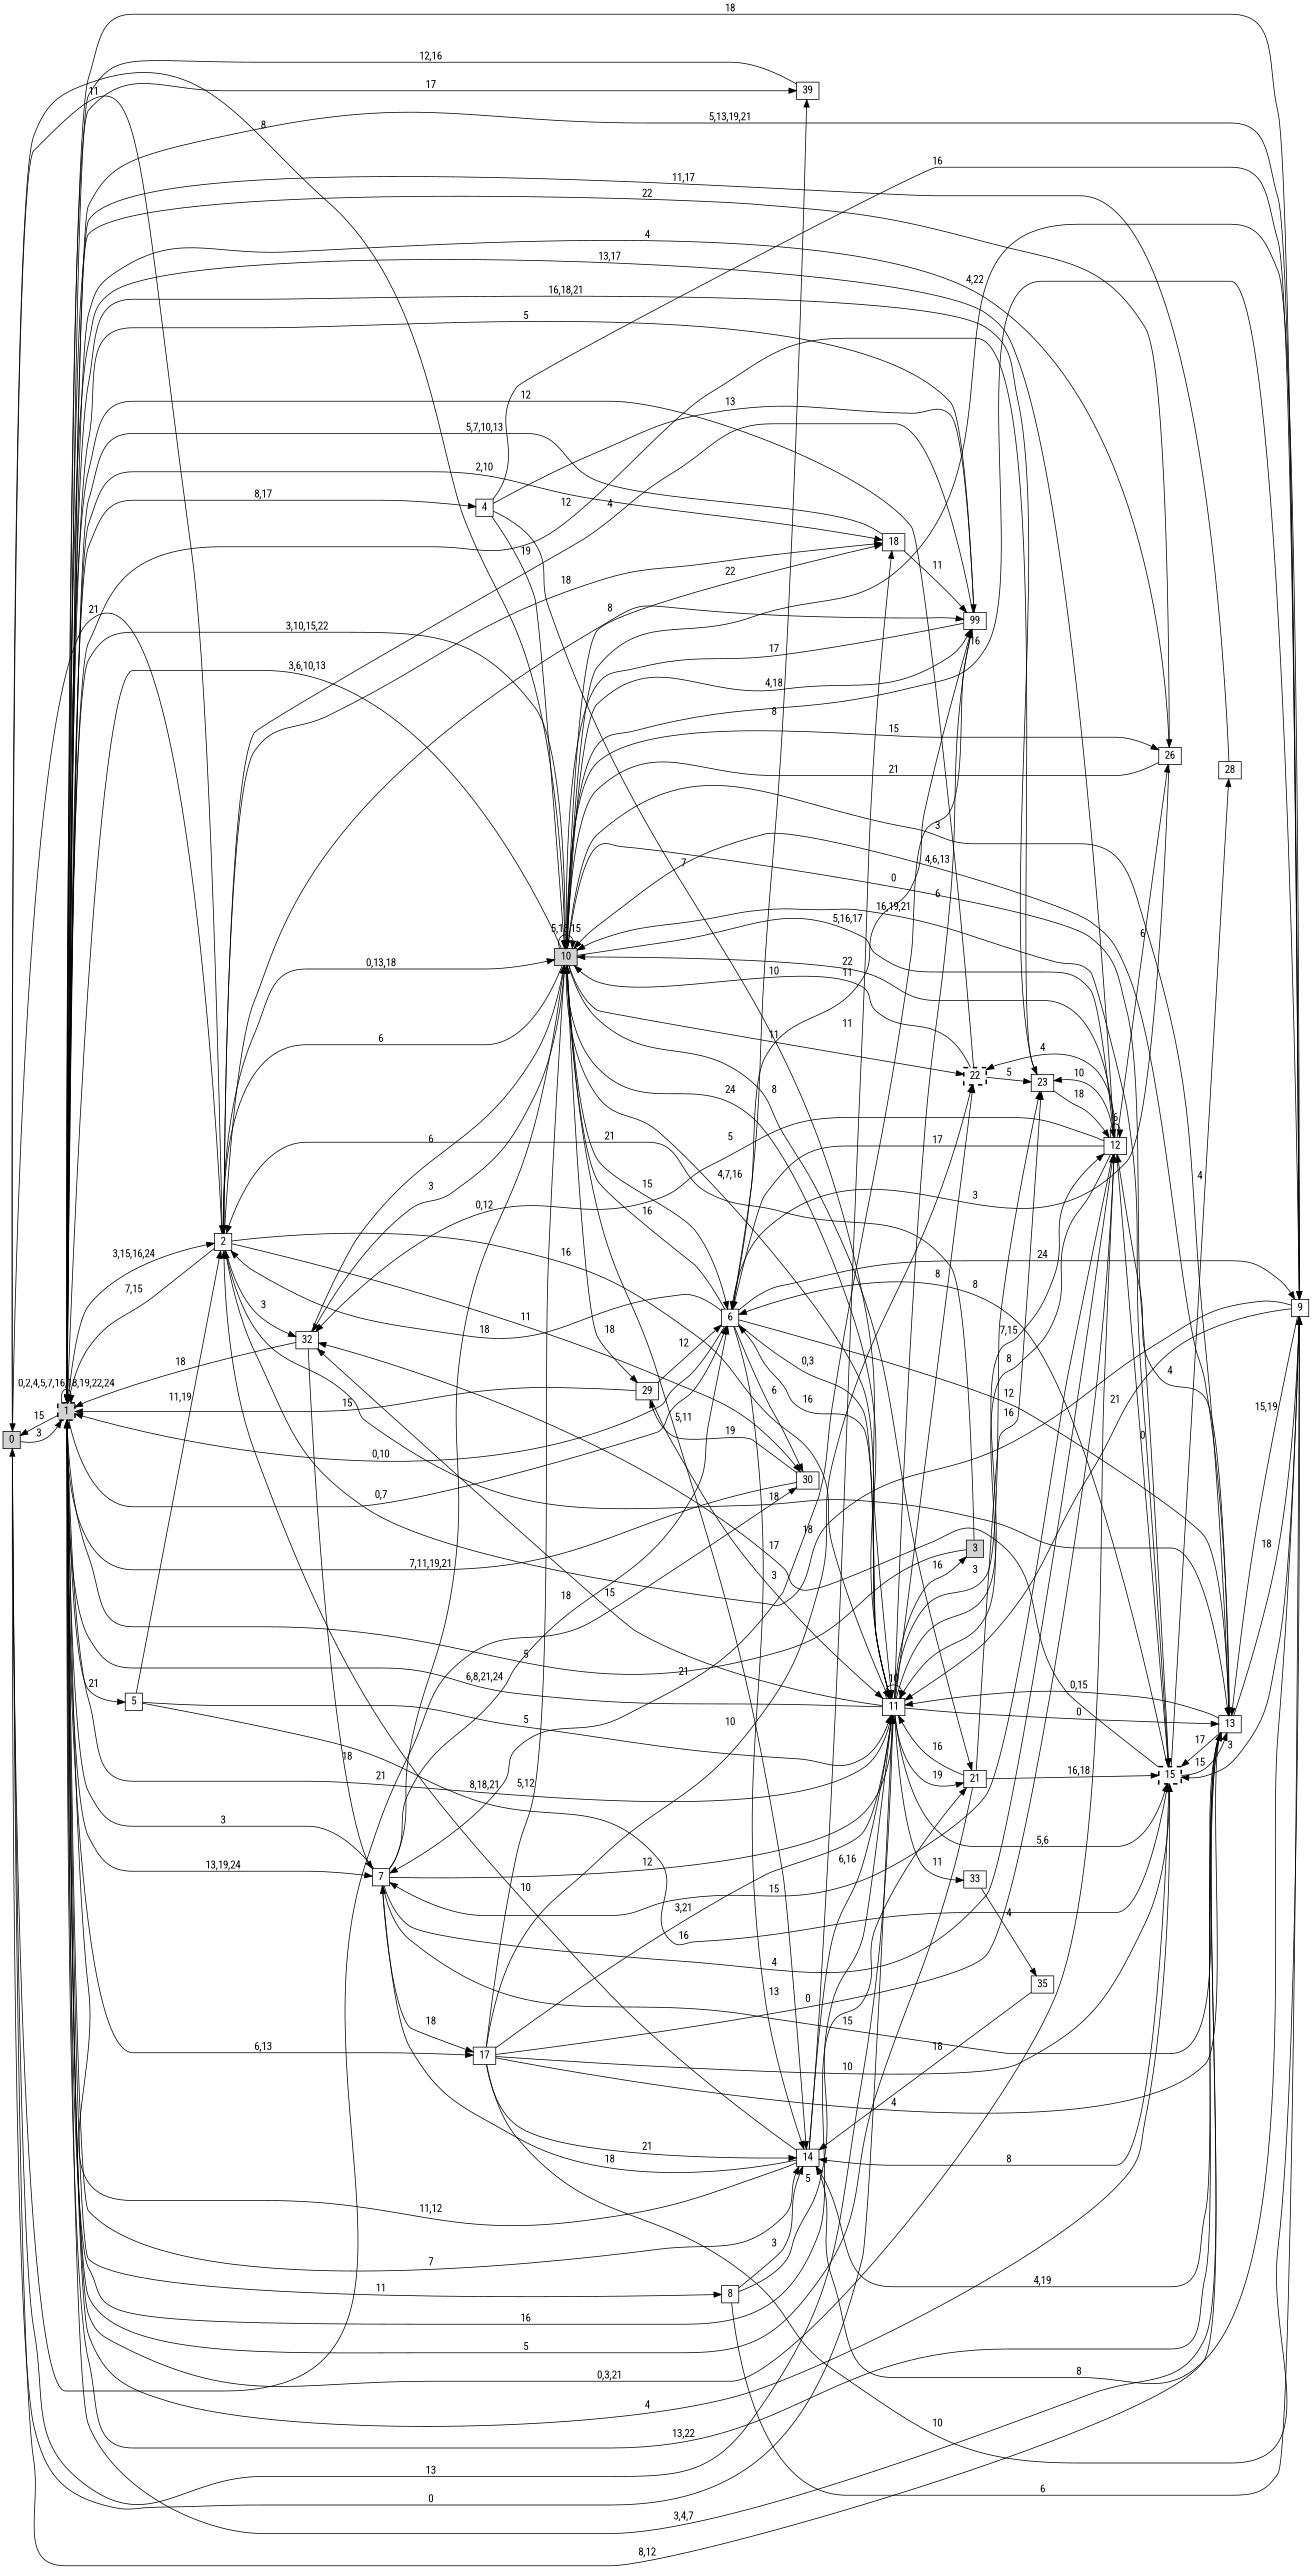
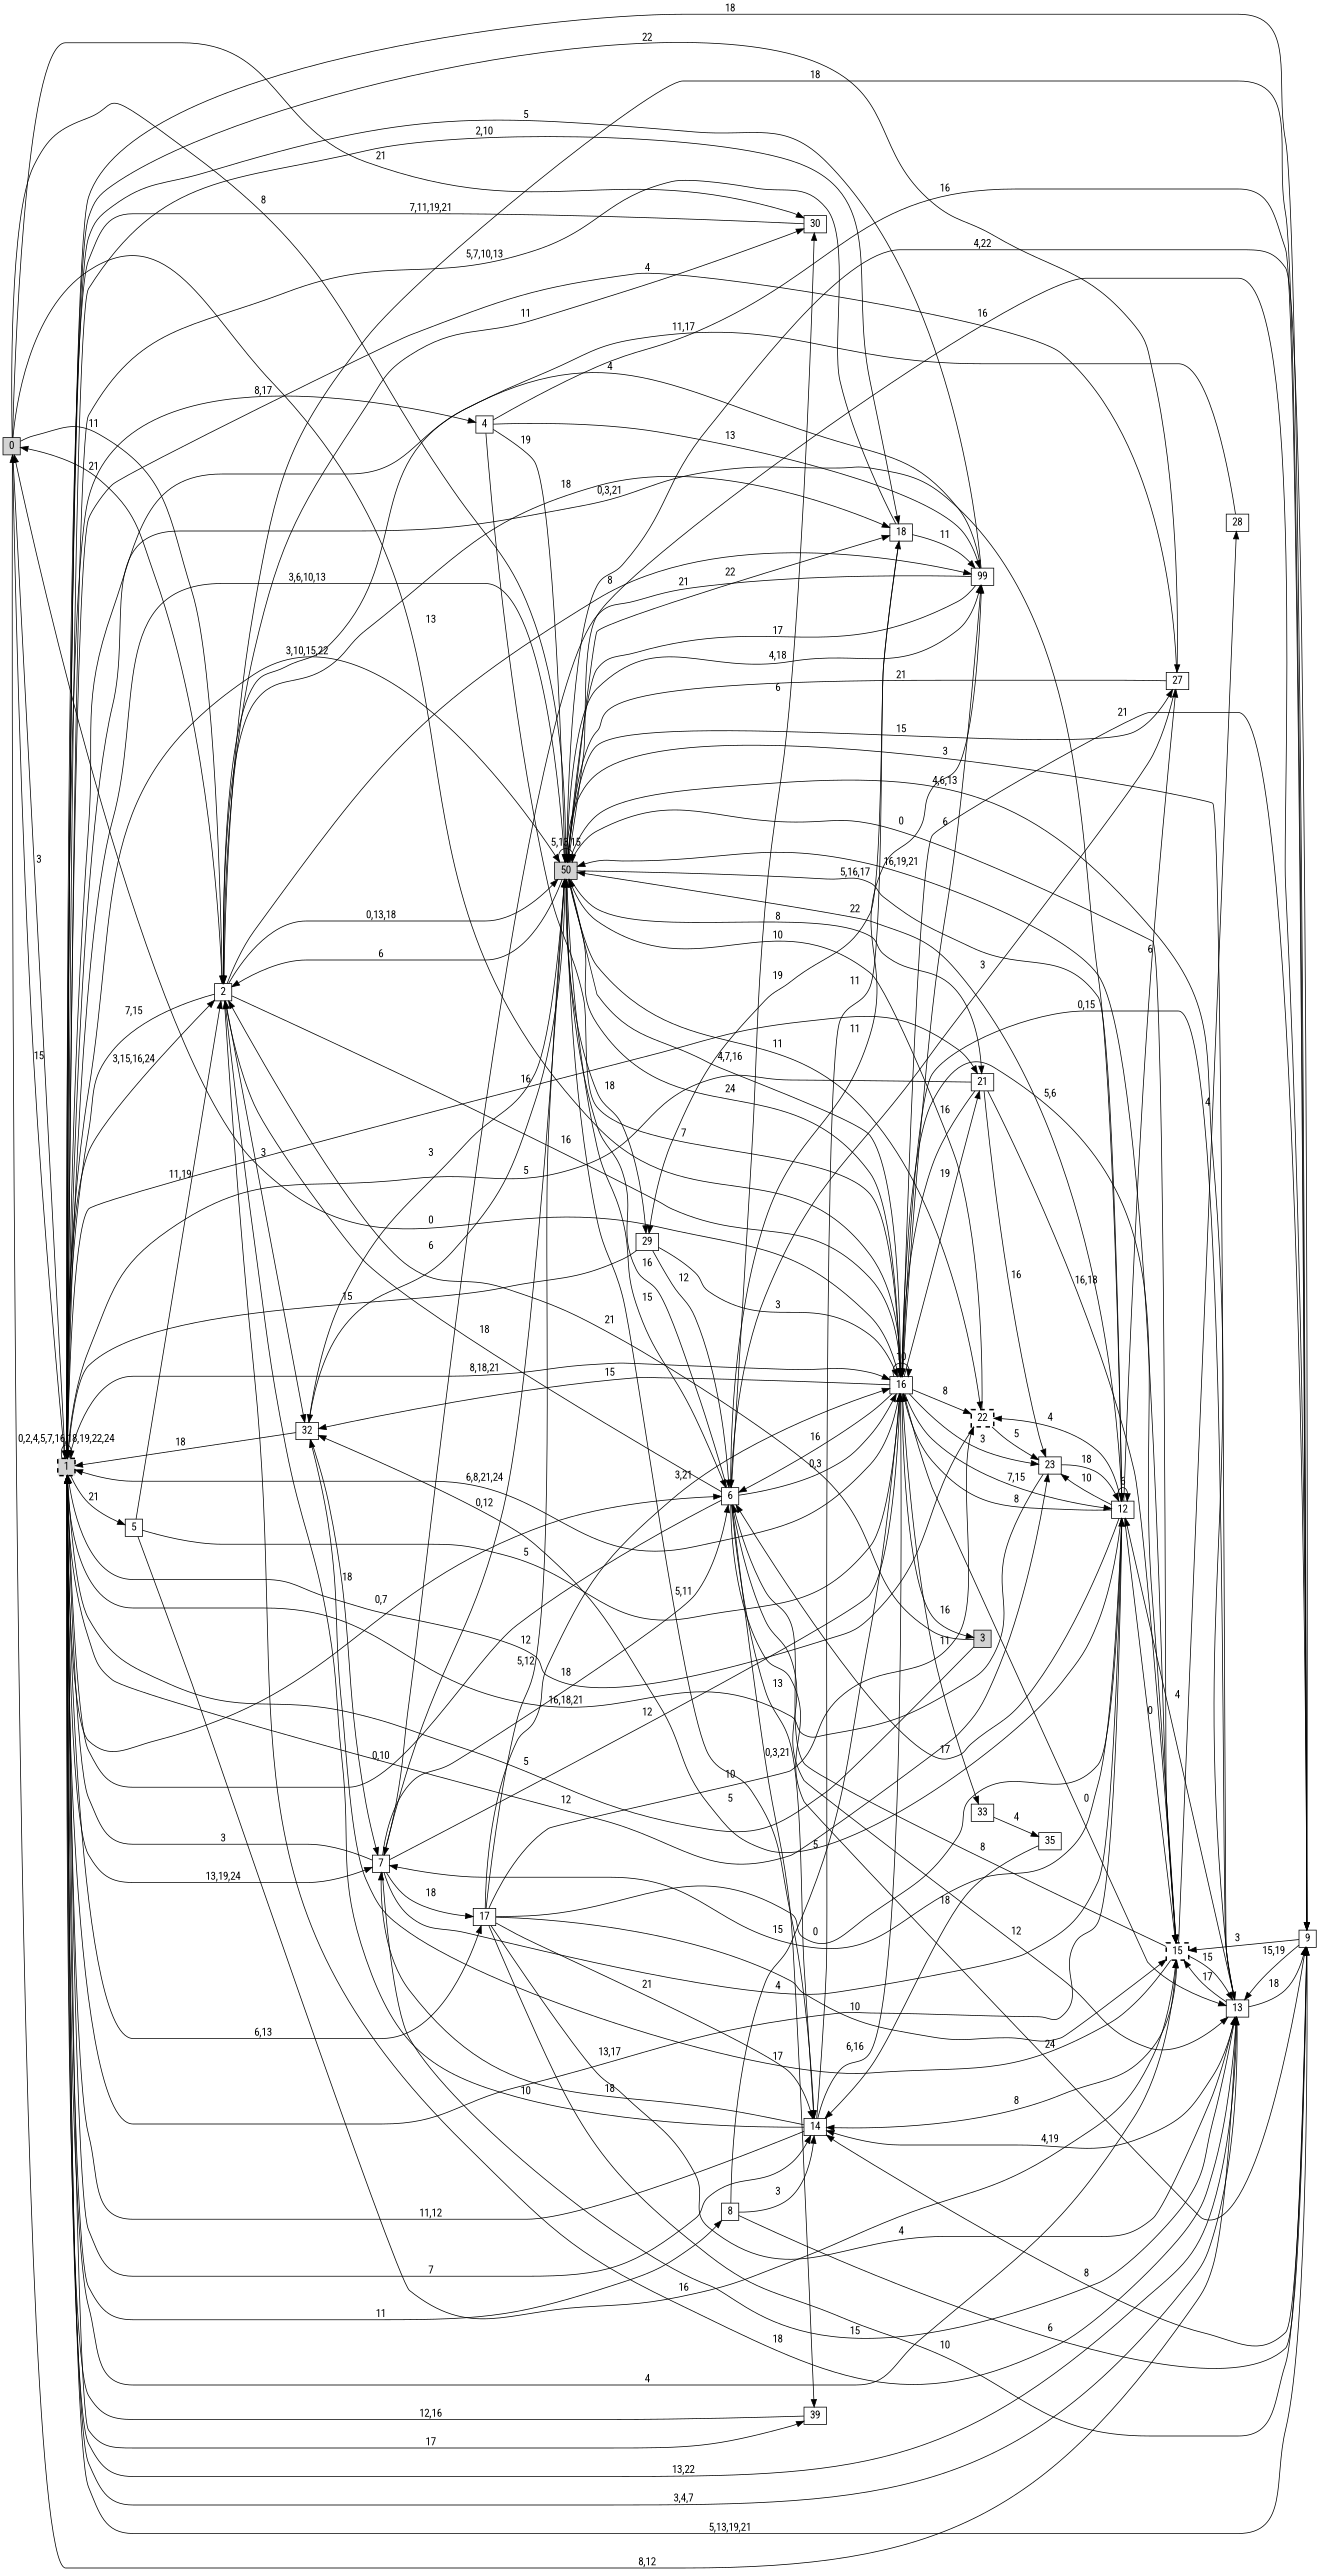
  digraph {
    fontname="Roboto Condensed"
    rankdir=LR
    node [fontname="Roboto Condensed" shape=box]
    edge [fontname="Roboto Condensed"]
    n1 [height=0.1 label=0 style=filled width=0.1]
    n2 [height=0.1 label=1 style="filled,bold,dashed" width=0.1]
    n3 [height=0.1 label=2 width=0.1]
-   n4 [height=0.1 label=10 style=filled width=0.1]
-   n5 [height=0.1 label=11 width=0.1]
+   n4 [height=0.1 label=50 style=filled width=0.1]
+   n5 [height=0.1 label=16 width=0.1]
    n6 [height=0.1 label=13 width=0.1]
    n7 [height=0.1 label=30 width=0.1]
    n8 [height=0.1 label=4 width=0.1]
    n9 [height=0.1 label=5 width=0.1]
    n10 [height=0.1 label=6 width=0.1]
    n11 [height=0.1 label=7 width=0.1]
    n12 [height=0.1 label=8 width=0.1]
    n13 [height=0.1 label=9 width=0.1]
    n14 [height=0.1 label=12 width=0.1]
    n15 [height=0.1 label=14 width=0.1]
    n16 [height=0.1 label=15 style="bold,dashed" width=0.1]
    n17 [height=0.1 label=17 width=0.1]
    n18 [height=0.1 label=18 width=0.1]
    n19 [height=0.1 label=21 width=0.1]
    n20 [height=0.1 label=23 width=0.1]
-   n21 [height=0.1 label=26 width=0.1]
+   n21 [height=0.1 label=27 width=0.1]
    n22 [height=0.1 label=39 width=0.1]
    n23 [height=0.1 label=99 width=0.1]
    n24 [height=0.1 label=32 width=0.1]
    n25 [height=0.1 label=22 style="bold,dashed" width=0.1]
    n26 [height=0.1 label=29 width=0.1]
    n27 [height=0.1 label=3 style=filled width=0.1]
    n28 [height=0.1 label=33 width=0.1]
    n29 [height=0.1 label=28 width=0.1]
    n30 [height=0.1 label=35 width=0.1]
    n1 -> n2 [label=3]
    n1 -> n3 [label=11]
    n1 -> n4 [label=8]
    n1 -> n5 [label=13]
    n1 -> n6 [label="8,12"]
    n1 -> n7 [label=21]
    n2 -> n1 [label=15]
    n2 -> n2 [label="0,2,4,5,7,16,18,19,22,24"]
    n2 -> n3 [label="3,15,16,24"]
    n2 -> n4 [label="3,10,15,22"]
    n2 -> n5 [label="8,18,21"]
    n2 -> n6 [label="13,22"]
    n2 -> n8 [label="8,17"]
    n2 -> n9 [label=21]
    n2 -> n10 [label="0,7"]
    n2 -> n11 [label="13,19,24"]
    n2 -> n12 [label=11]
    n2 -> n13 [label=18]
    n2 -> n14 [label="0,3,21"]
    n2 -> n15 [label=7]
    n2 -> n16 [label=4]
    n2 -> n17 [label="6,13"]
    n2 -> n18 [label="2,10"]
    n2 -> n19 [label=16]
    n2 -> n20 [label=12]
    n2 -> n21 [label=22]
    n2 -> n22 [label=17]
    n3 -> n1 [label=21]
    n3 -> n2 [label="7,15"]
    n3 -> n4 [label="0,13,18"]
    n3 -> n5 [label=16]
    n3 -> n6 [label=18]
    n3 -> n7 [label=11]
    n3 -> n18 [label=18]
    n3 -> n23 [label=8]
    n3 -> n24 [label=3]
    n4 -> n2 [label="3,6,10,13"]
    n4 -> n3 [label=6]
    n4 -> n4 [label="5,13,15"]
    n4 -> n5 [label="4,7,16"]
    n4 -> n6 [label=3]
    n4 -> n10 [label=15]
    n4 -> n13 [label="4,22"]
    n4 -> n14 [label="5,16,17"]
    n4 -> n15 [label="5,11"]
    n4 -> n16 [label=0]
    n4 -> n18 [label=22]
    n4 -> n19 [label=8]
    n4 -> n21 [label=15]
    n4 -> n23 [label="4,18"]
    n4 -> n24 [label=3]
    n4 -> n25 [label=11]
    n4 -> n26 [label=18]
    n5 -> n1 [label=0]
    n5 -> n2 [label="6,8,21,24"]
    n5 -> n4 [label=24]
    n5 -> n5 [label=10]
    n5 -> n6 [label=0]
    n5 -> n10 [label=16]
    n5 -> n14 [label="7,15"]
    n5 -> n16 [label="5,6"]
    n5 -> n19 [label=19]
    n5 -> n20 [label=3]
    n5 -> n23 [label=6]
    n5 -> n24 [label=15]
    n5 -> n25 [label=8]
    n5 -> n27 [label=16]
    n5 -> n28 [label=11]
    n6 -> n2 [label="3,4,7"]
    n6 -> n4 [label="4,6,13"]
    n6 -> n5 [label="0,15"]
    n6 -> n13 [label=18]
    n6 -> n14 [label=4]
    n6 -> n15 [label="4,19"]
    n6 -> n16 [label=17]
    n7 -> n2 [label="7,11,19,21"]
    n8 -> n4 [label=19]
    n8 -> n5 [label=7]
    n8 -> n13 [label=16]
    n8 -> n23 [label=13]
    n9 -> n3 [label="11,19"]
    n9 -> n5 [label=5]
    n9 -> n16 [label=16]
    n10 -> n2 [label="0,10"]
    n10 -> n3 [label=18]
    n10 -> n4 [label=16]
    n10 -> n5 [label="0,3"]
    n10 -> n6 [label=12]
    n10 -> n7 [label=6]
    n10 -> n13 [label=24]
    n10 -> n15 [label=13]
-   n10 -> n22 [label=8]
+   n10 -> n22 [label="0,3,21"]
    n10 -> n23 [label=11]
    n11 -> n2 [label=3]
    n11 -> n4 [label="0,12"]
    n11 -> n5 [label=12]
    n11 -> n6 [label=15]
    n11 -> n10 [label=18]
    n11 -> n14 [label=4]
    n11 -> n17 [label=18]
    n12 -> n5 [label=5]
    n12 -> n13 [label=6]
    n12 -> n15 [label=3]
    n13 -> n2 [label="5,13,19,21"]
    n13 -> n3 [label=18]
    n13 -> n4 [label=16]
    n13 -> n5 [label=21]
    n13 -> n6 [label="15,19"]
    n13 -> n15 [label=8]
    n13 -> n16 [label=3]
    n14 -> n2 [label="13,17"]
    n14 -> n4 [label=22]
    n14 -> n5 [label=8]
    n14 -> n10 [label=17]
    n14 -> n11 [label=15]
    n14 -> n14 [label=6]
    n14 -> n16 [label=0]
    n14 -> n20 [label=10]
    n14 -> n21 [label=6]
    n14 -> n24 [label=5]
    n14 -> n25 [label=4]
    n15 -> n2 [label="11,12"]
    n15 -> n3 [label=10]
    n15 -> n5 [label="6,16"]
    n15 -> n11 [label=18]
    n15 -> n18 [label=11]
    n16 -> n4 [label="16,19,21"]
    n16 -> n6 [label=15]
    n16 -> n10 [label=8]
    n16 -> n15 [label=8]
    n16 -> n24 [label=17]
    n16 -> n29 [label=4]
    n17 -> n4 [label="5,12"]
    n17 -> n5 [label="3,21"]
    n17 -> n6 [label=4]
    n17 -> n13 [label=10]
    n17 -> n14 [label=0]
    n17 -> n15 [label=21]
    n17 -> n16 [label=10]
    n17 -> n25 [label=10]
    n18 -> n2 [label="5,7,10,13"]
    n18 -> n23 [label=11]
-   n7 -> n26 [label=19]
+   n18 -> n26 [label=19]
    n19 -> n2 [label=5]
    n19 -> n5 [label=16]
    n19 -> n16 [label="16,18"]
    n19 -> n20 [label=16]
    n20 -> n2 [label="16,18,21"]
    n20 -> n14 [label=18]
    n21 -> n2 [label=4]
    n21 -> n4 [label=21]
    n21 -> n10 [label=3]
    n22 -> n2 [label="12,16"]
    n23 -> n2 [label=5]
    n23 -> n3 [label=4]
    n23 -> n4 [label=17]
    n23 -> n11 [label=21]
    n24 -> n2 [label=18]
    n24 -> n4 [label=6]
    n24 -> n11 [label=18]
    n25 -> n2 [label=12]
    n25 -> n4 [label=10]
    n25 -> n20 [label=5]
    n26 -> n2 [label=15]
    n26 -> n5 [label=3]
    n26 -> n10 [label=12]
    n27 -> n2 [label=5]
    n27 -> n3 [label=21]
    n28 -> n30 [label=4]
    n29 -> n2 [label="11,17"]
    n30 -> n15 [label=18]
  }
